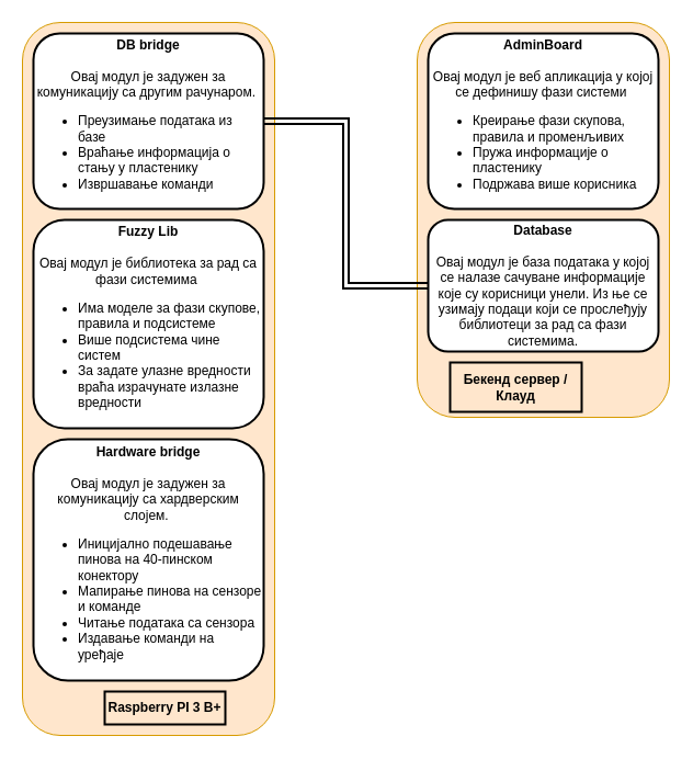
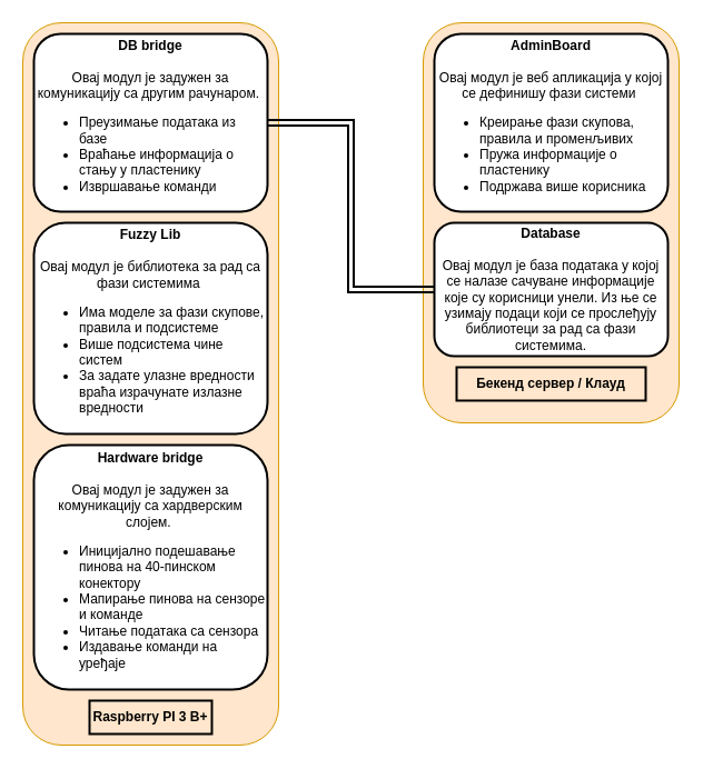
  <mxCell id="0" />
  <mxCell id="1" parent="0" />
  <mxCell id="2" value="" style="rounded=1;whiteSpace=wrap;html=1;fillColor=#ffe6cc;strokeColor=#d79b00;" parent="1" vertex="1"><mxGeometry x="380" y="20" width="230" height="360" as="geometry" /></mxCell>
  <mxCell id="3" value="" style="rounded=1;whiteSpace=wrap;html=1;fillColor=#ffe6cc;strokeColor=#d79b00;" parent="1" vertex="1"><mxGeometry x="20" y="20" width="230" height="650" as="geometry" /></mxCell>
- <mxCell id="4" value="Raspberry PI 3 B+" style="rounded=0;whiteSpace=wrap;html=1;fillColor=#ffe6cc;strokeColor=#000000;fontStyle=1;strokeWidth=2;" parent="1" vertex="1"><mxGeometry x="95" y="630" width="110" height="30" as="geometry" /></mxCell>
+ <mxCell id="4" value="Raspberry PI 3 B+" style="rounded=0;whiteSpace=wrap;html=1;fillColor=#ffe6cc;strokeColor=#000000;fontStyle=1;strokeWidth=2;" parent="1" vertex="1"><mxGeometry x="80" y="630" width="110" height="30" as="geometry" /></mxCell>
  <mxCell id="5" style="rounded=0;orthogonalLoop=1;jettySize=auto;html=1;exitX=1;exitY=0.5;exitDx=0;exitDy=0;entryX=0;entryY=0.5;entryDx=0;entryDy=0;strokeWidth=2;shape=link;edgeStyle=orthogonalEdgeStyle;" parent="1" source="6" target="11" edge="1"><mxGeometry relative="1" as="geometry" /></mxCell>
  <mxCell id="6" value="&lt;b&gt;DB bridge&lt;br&gt;&lt;/b&gt;&lt;br&gt;Овај модул је задужен за комуникацију са другим рачунаром.&amp;nbsp;&lt;br&gt;&lt;ul&gt;&lt;li style=&quot;text-align: left;&quot;&gt;Преузимање података из базе&lt;/li&gt;&lt;li style=&quot;text-align: left;&quot;&gt;Враћање информација о стању у пластенику&lt;/li&gt;&lt;li style=&quot;text-align: left;&quot;&gt;Извршавање команди&lt;/li&gt;&lt;/ul&gt;" style="rounded=1;whiteSpace=wrap;html=1;strokeColor=#000000;strokeWidth=2;" parent="1" vertex="1"><mxGeometry x="30" y="30" width="210" height="160" as="geometry" /></mxCell>
  <mxCell id="7" value="&lt;b&gt;Hardware bridge&lt;br&gt;&lt;/b&gt;&lt;br&gt;Овај модул је задужен за комуникацију са хардверским слојем.&amp;nbsp;&lt;br&gt;&lt;ul&gt;&lt;li style=&quot;text-align: left;&quot;&gt;Иницијално подешавање пинова на 40-пинском конектору&lt;/li&gt;&lt;li style=&quot;text-align: left;&quot;&gt;Мапирање пинова на сензоре и команде&lt;/li&gt;&lt;li style=&quot;text-align: left;&quot;&gt;Читање података са сензора&amp;nbsp;&lt;/li&gt;&lt;li style=&quot;text-align: left;&quot;&gt;Издавање команди на уређаје&lt;/li&gt;&lt;/ul&gt;" style="rounded=1;whiteSpace=wrap;html=1;strokeColor=#000000;strokeWidth=2;" parent="1" vertex="1"><mxGeometry x="30" y="400" width="210" height="220" as="geometry" /></mxCell>
  <mxCell id="8" value="&lt;b&gt;Fuzzy Lib&lt;br&gt;&lt;/b&gt;&lt;br&gt;Овај модул је библиотека за рад са фази системима&amp;nbsp;&lt;br&gt;&lt;ul&gt;&lt;li style=&quot;text-align: left;&quot;&gt;Има моделе за фази скупове, правила и подсистеме&lt;/li&gt;&lt;li style=&quot;text-align: left;&quot;&gt;Више подсистема чине систем&lt;/li&gt;&lt;li style=&quot;text-align: left;&quot;&gt;За задате улазне вредности враћа израчунате излазне вредности&lt;/li&gt;&lt;/ul&gt;" style="rounded=1;whiteSpace=wrap;html=1;strokeColor=#000000;strokeWidth=2;" parent="1" vertex="1"><mxGeometry x="30" y="200" width="210" height="190" as="geometry" /></mxCell>
- <mxCell id="9" value="Бекенд сервер / Клауд" style="rounded=0;whiteSpace=wrap;html=1;fillColor=#ffe6cc;strokeColor=#000000;fontStyle=1;strokeWidth=2;" parent="1" vertex="1"><mxGeometry x="410" y="330" width="120" height="45" as="geometry" /></mxCell>
+ <mxCell id="9" value="Бекенд сервер / Клауд" style="rounded=0;whiteSpace=wrap;html=1;fillColor=#ffe6cc;strokeColor=#000000;fontStyle=1;strokeWidth=2;" parent="1" vertex="1"><mxGeometry x="410" y="330" width="170" height="30" as="geometry" /></mxCell>
  <mxCell id="10" value="&lt;b&gt;AdminBoard&lt;br&gt;&lt;/b&gt;&lt;br&gt;Овај модул је веб апликација у којој се дефинишу фази системи&amp;nbsp;&lt;br&gt;&lt;ul&gt;&lt;li style=&quot;text-align: left;&quot;&gt;Креирање фази скупова, правила и променљивих&lt;/li&gt;&lt;li style=&quot;text-align: left;&quot;&gt;Пружа информације о пластенику&lt;/li&gt;&lt;li style=&quot;text-align: left;&quot;&gt;Подржава више корисника&lt;/li&gt;&lt;/ul&gt;" style="rounded=1;whiteSpace=wrap;html=1;strokeColor=#000000;strokeWidth=2;" parent="1" vertex="1"><mxGeometry x="390" y="30" width="210" height="160" as="geometry" /></mxCell>
  <mxCell id="11" value="&lt;b&gt;Database&lt;br&gt;&lt;/b&gt;&lt;br&gt;&lt;div style=&quot;&quot;&gt;&lt;span style=&quot;background-color: initial;&quot;&gt;Овај модул је база података у којој се налазе сачуване информације које су корисници унели. Из ње се узимају подаци који се прослеђују библиотеци за рад са фази системима.&lt;/span&gt;&lt;/div&gt;" style="rounded=1;whiteSpace=wrap;html=1;strokeColor=#000000;strokeWidth=2;" parent="1" vertex="1"><mxGeometry x="390" y="200" width="210" height="120" as="geometry" /></mxCell>
  <mxCell id="12" style="edgeStyle=orthogonalEdgeStyle;rounded=0;orthogonalLoop=1;jettySize=auto;html=1;exitX=0.5;exitY=1;exitDx=0;exitDy=0;" parent="1" source="9" target="9" edge="1"><mxGeometry relative="1" as="geometry" /></mxCell>
